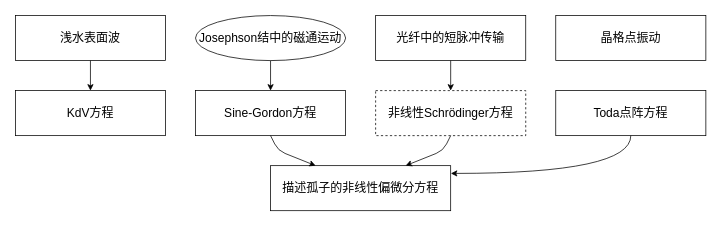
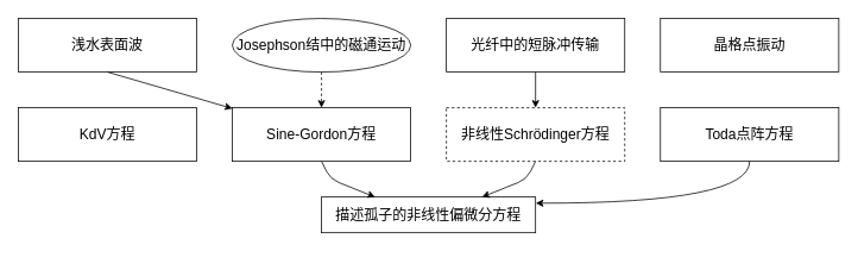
  <mxCell id="0" />
  <mxCell id="1" parent="0" />
- <mxCell id="2" style="edgeStyle=none;html=1;exitX=0.5;exitY=1;exitDx=0;exitDy=0;entryX=0.5;entryY=0;entryDx=0;entryDy=0;fontColor=#000000;strokeColor=#000000;fontSize=16;" edge="1" parent="1" source="3" target="9"><mxGeometry relative="1" as="geometry" /></mxCell>
+ <mxCell id="2" style="edgeStyle=none;html=1;exitX=0.5;exitY=1;exitDx=0;exitDy=0;fontColor=#000000;strokeColor=#000000;fontSize=16;" edge="1" parent="1" source="3" target="11"><mxGeometry relative="1" as="geometry" /></mxCell>
  <mxCell id="3" value="浅水表面波" style="rounded=0;whiteSpace=wrap;html=1;fillColor=none;strokeColor=#000000;fontColor=#000000;fontSize=16;" vertex="1" parent="1"><mxGeometry x="20" y="20" width="200" height="60" as="geometry" /></mxCell>
- <mxCell id="4" style="edgeStyle=none;html=1;exitX=0.5;exitY=1;exitDx=0;exitDy=0;entryX=0.5;entryY=0;entryDx=0;entryDy=0;fontColor=#000000;strokeColor=#000000;fontSize=16;" edge="1" parent="1" source="5" target="11"><mxGeometry relative="1" as="geometry" /></mxCell>
+ <mxCell id="4" style="edgeStyle=none;html=1;exitX=0.5;exitY=1;exitDx=0;exitDy=0;entryX=0.5;entryY=0;entryDx=0;entryDy=0;fontColor=#000000;strokeColor=#000000;fontSize=16;dashed=1;" edge="1" parent="1" source="5" target="11"><mxGeometry relative="1" as="geometry" /></mxCell>
  <mxCell id="5" value="&lt;font color=&quot;#000000&quot; style=&quot;font-size: 16px;&quot;&gt;Josephson结中的磁通运动&lt;/font&gt;" style="ellipse;whiteSpace=wrap;html=1;fillColor=none;strokeColor=#000000;fontSize=16;" vertex="1" parent="1"><mxGeometry x="260" y="20" width="200" height="60" as="geometry" /></mxCell>
  <mxCell id="6" value="&lt;font color=&quot;#000000&quot; style=&quot;font-size: 16px;&quot;&gt;晶格点振动&lt;/font&gt;" style="rounded=0;whiteSpace=wrap;html=1;fillColor=none;strokeColor=#000000;fontSize=16;" vertex="1" parent="1"><mxGeometry x="740" y="20" width="200" height="60" as="geometry" /></mxCell>
  <mxCell id="7" style="edgeStyle=none;html=1;exitX=0.5;exitY=1;exitDx=0;exitDy=0;entryX=0.5;entryY=0;entryDx=0;entryDy=0;fontColor=#000000;strokeColor=#000000;fontSize=16;" edge="1" parent="1" source="8" target="15"><mxGeometry relative="1" as="geometry" /></mxCell>
  <mxCell id="8" value="&lt;font color=&quot;#000000&quot; style=&quot;font-size: 16px;&quot;&gt;光纤中的短脉冲传输&lt;/font&gt;" style="rounded=0;whiteSpace=wrap;html=1;fillColor=none;strokeColor=#000000;fontSize=16;" vertex="1" parent="1"><mxGeometry x="500" y="20" width="200" height="60" as="geometry" /></mxCell>
  <mxCell id="9" value="KdV方程" style="rounded=0;whiteSpace=wrap;html=1;fillColor=none;strokeColor=#000000;fontColor=#000000;fontSize=16;" vertex="1" parent="1"><mxGeometry x="20" y="120" width="200" height="60" as="geometry" /></mxCell>
  <mxCell id="10" style="edgeStyle=none;html=1;exitX=0.5;exitY=1;exitDx=0;exitDy=0;entryX=0.25;entryY=0;entryDx=0;entryDy=0;fontColor=#000000;strokeColor=#000000;fontSize=16;" edge="1" parent="1" source="11" target="16"><mxGeometry relative="1" as="geometry"><Array as="points"><mxPoint x="370" y="200" /></Array></mxGeometry></mxCell>
  <mxCell id="11" value="Sine-Gordon方程" style="rounded=0;whiteSpace=wrap;html=1;fillColor=none;strokeColor=#000000;fontColor=#000000;fontSize=16;" vertex="1" parent="1"><mxGeometry x="260" y="120" width="200" height="60" as="geometry" /></mxCell>
  <mxCell id="12" style="edgeStyle=orthogonalEdgeStyle;curved=1;html=1;exitX=0.5;exitY=1;exitDx=0;exitDy=0;entryX=1.001;entryY=0.172;entryDx=0;entryDy=0;fontColor=#000000;strokeColor=#000000;entryPerimeter=0;fontSize=16;" edge="1" parent="1" source="13" target="16"><mxGeometry relative="1" as="geometry" /></mxCell>
  <mxCell id="13" value="Toda点阵方程" style="rounded=0;whiteSpace=wrap;html=1;fillColor=none;strokeColor=#000000;fontColor=#000000;fontSize=16;" vertex="1" parent="1"><mxGeometry x="740" y="120" width="200" height="60" as="geometry" /></mxCell>
  <mxCell id="14" style="edgeStyle=none;html=1;exitX=0.5;exitY=1;exitDx=0;exitDy=0;entryX=0.75;entryY=0;entryDx=0;entryDy=0;fontColor=#000000;strokeColor=#000000;fontSize=16;" edge="1" parent="1" source="15" target="16"><mxGeometry relative="1" as="geometry"><Array as="points"><mxPoint x="590" y="200" /></Array></mxGeometry></mxCell>
  <mxCell id="15" value="非线性Schrödinger方程" style="rounded=0;whiteSpace=wrap;html=1;fillColor=none;strokeColor=#000000;fontColor=#000000;fontSize=16;dashed=1;" vertex="1" parent="1"><mxGeometry x="500" y="120" width="200" height="60" as="geometry" /></mxCell>
- <mxCell id="16" value="描述孤子的非线性偏微分方程" style="rounded=0;whiteSpace=wrap;html=1;fillColor=none;strokeColor=#000000;fontColor=#000000;fontSize=16;" vertex="1" parent="1"><mxGeometry x="360" y="220" width="240" height="60" as="geometry" /></mxCell>
+ <mxCell id="16" value="描述孤子的非线性偏微分方程" style="rounded=0;whiteSpace=wrap;html=1;fillColor=none;strokeColor=#000000;fontColor=#000000;fontSize=16;" vertex="1" parent="1"><mxGeometry x="360" y="220" width="240" height="40" as="geometry" /></mxCell>
